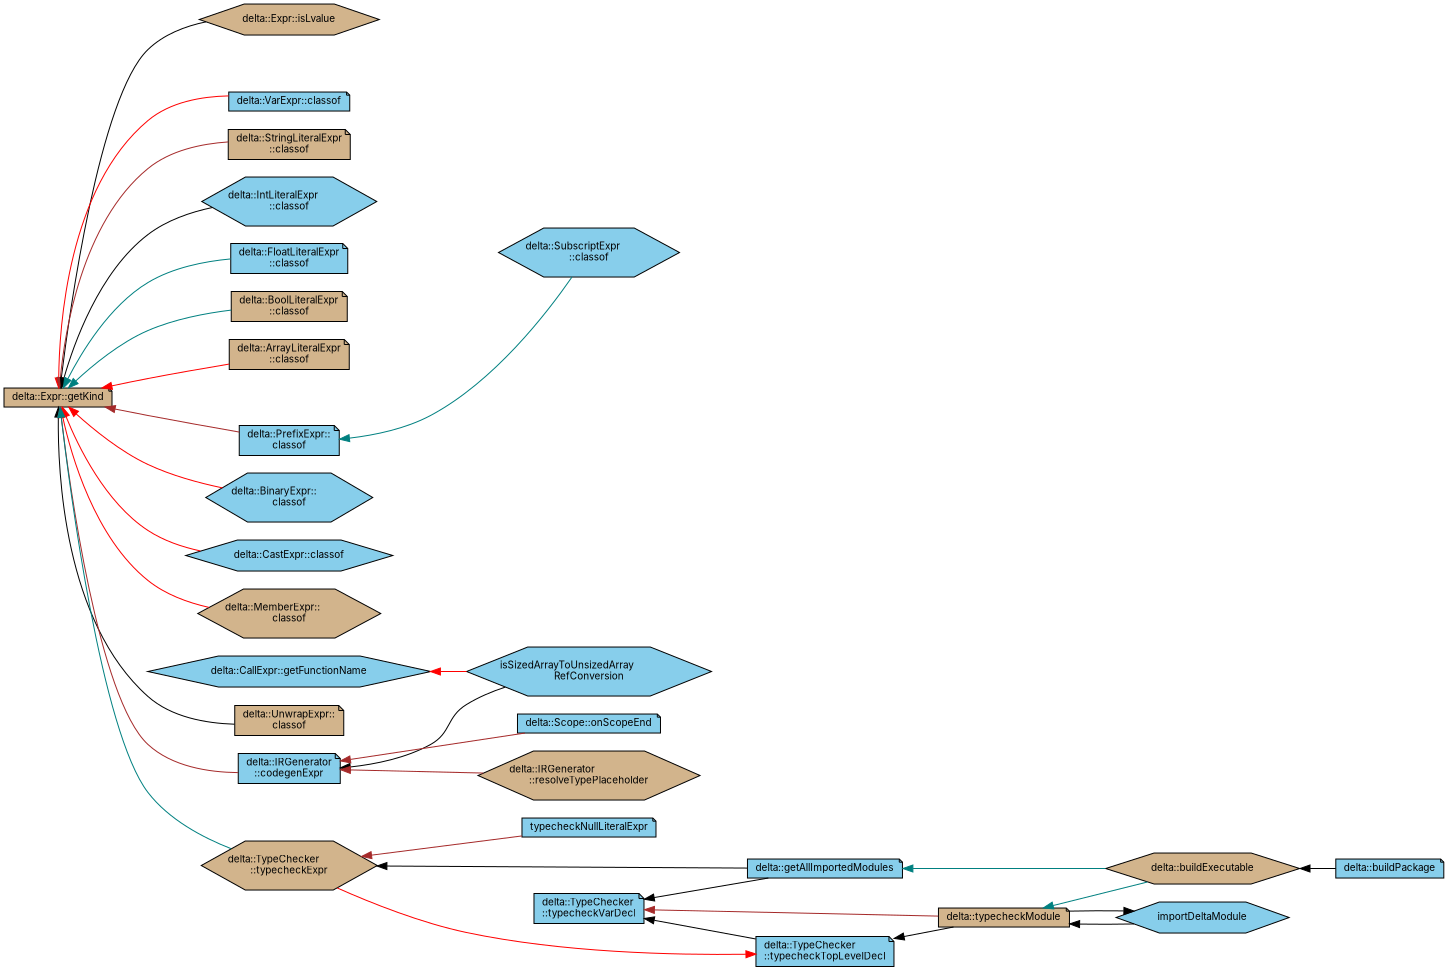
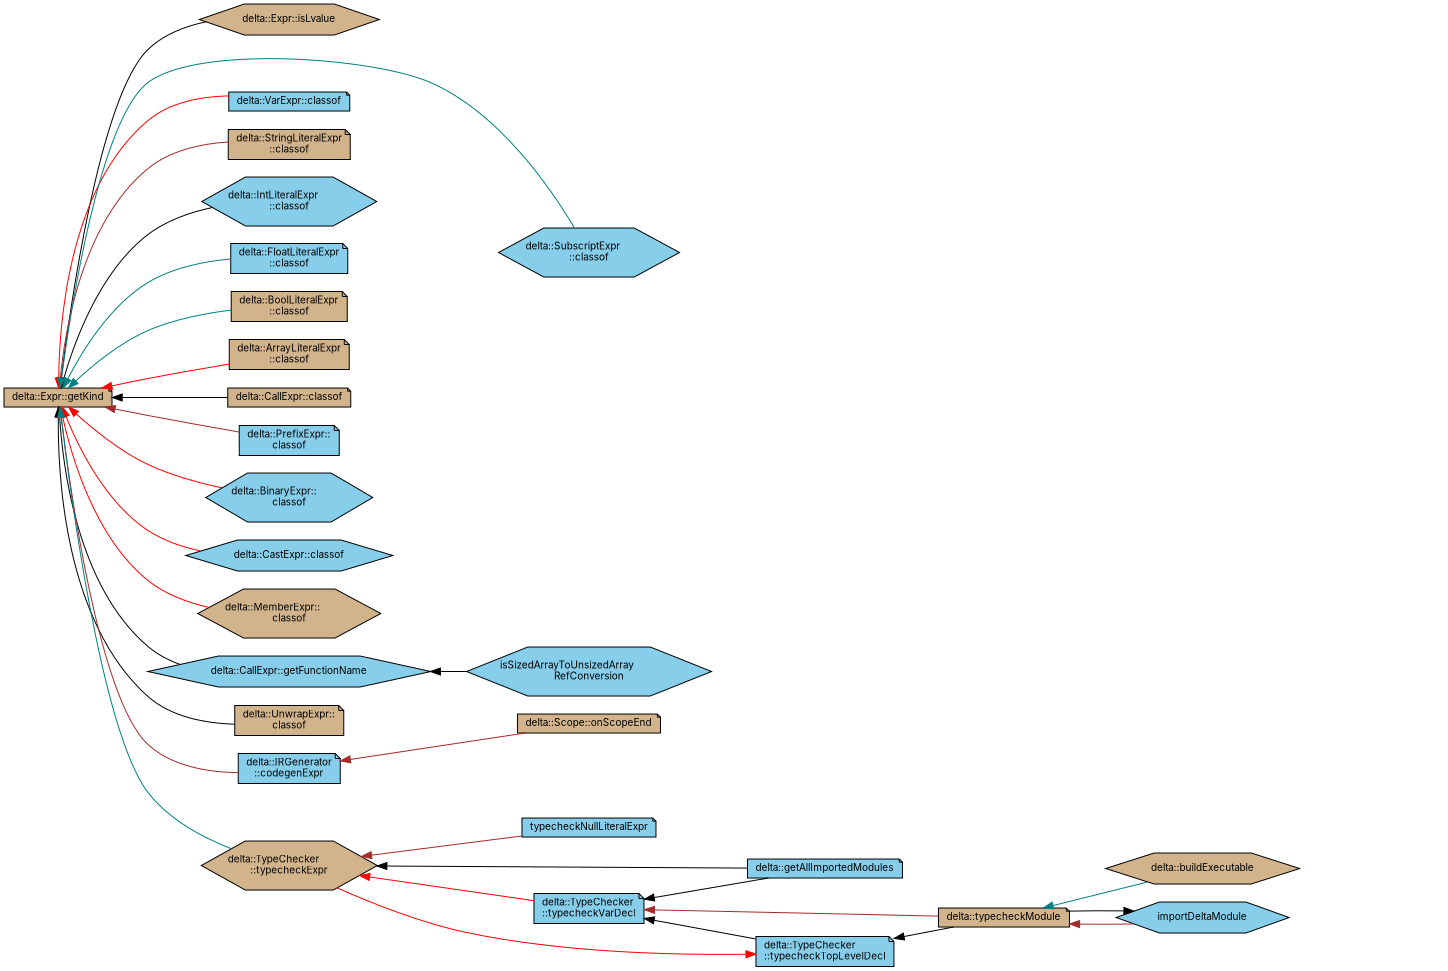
  digraph {
    fontname=Inter
    rankdir=LR
    node [color=black fillcolor=skyblue fontname=Inter fontsize=10 shape=note style=filled]
    edge [color=black dir=back fontname=Inter fontsize=10 labelfontname=Helvetica labelfontsize=10 style=solid]
    n1 [fillcolor=tan fontcolor=black height=0.2 label="delta::Expr::getKind" width=0.4]
    n2 [fillcolor=tan height=0.2 label="delta::Expr::isLvalue" shape=hexagon width=0.4]
    n3 [height=0.2 label="delta::CallExpr::getFunctionName" shape=hexagon width=0.4]
    n4 [height=0.2 label="delta::VarExpr::classof" width=0.4]
    n5 [fillcolor=tan height=0.2 label="delta::StringLiteralExpr\l::classof" width=0.4]
    n6 [height=0.2 label="delta::IntLiteralExpr\l::classof" shape=hexagon width=0.4]
    n7 [height=0.2 label="delta::FloatLiteralExpr\l::classof" width=0.4]
    n8 [fillcolor=tan height=0.2 label="delta::BoolLiteralExpr\l::classof" width=0.4]
    n9 [fillcolor=tan height=0.2 label="delta::ArrayLiteralExpr\l::classof" width=0.4]
+   n10 [fillcolor=tan height=0.2 label="delta::CallExpr::classof" width=0.4]
    n11 [height=0.2 label="delta::PrefixExpr::\lclassof" width=0.4]
    n12 [height=0.2 label="delta::BinaryExpr::\lclassof" shape=hexagon width=0.4]
    n13 [height=0.2 label="delta::CastExpr::classof" shape=hexagon width=0.4]
    n14 [fillcolor=tan height=0.2 label="delta::MemberExpr::\lclassof" shape=hexagon width=0.4]
    n15 [height=0.2 label="delta::SubscriptExpr\l::classof" shape=hexagon width=0.4]
    n16 [fillcolor=tan height=0.2 label="delta::UnwrapExpr::\lclassof" width=0.4]
    n17 [height=0.2 label="delta::IRGenerator\l::codegenExpr" width=0.4]
    n18 [fillcolor=tan height=0.2 label="delta::TypeChecker\l::typecheckExpr" shape=hexagon width=0.4]
    n19 [height=0.2 label="isSizedArrayToUnsizedArray\lRefConversion" shape=hexagon width=0.4]
-   n20 [height=0.2 label="delta::Scope::onScopeEnd" width=0.4]
-   n21 [fillcolor=tan height=0.2 label="delta::IRGenerator\l::resolveTypePlaceholder" shape=hexagon width=0.4]
+   n20 [fillcolor=tan height=0.2 label="delta::Scope::onScopeEnd" width=0.4]
    n22 [height=0.2 label=typecheckNullLiteralExpr width=0.4]
    n23 [height=0.2 label="delta::getAllImportedModules" width=0.4]
    n24 [height=0.2 label="delta::TypeChecker\l::typecheckVarDecl" width=0.4]
    n25 [fillcolor=tan height=0.2 label="delta::buildExecutable" shape=hexagon width=0.4]
    n26 [height=0.2 label="delta::TypeChecker\l::typecheckTopLevelDecl" width=0.4]
    n27 [fillcolor=tan height=0.2 label="delta::typecheckModule" width=0.4]
-   n28 [height=0.2 label="delta::buildPackage" width=0.4]
    n29 [height=0.2 label=importDeltaModule shape=hexagon width=0.4]
    n1 -> n2
+   n1 -> n3
    n1 -> n4 [color=red]
    n1 -> n5 [color=brown]
    n1 -> n6
    n1 -> n7 [color=teal]
    n1 -> n8 [color=teal]
    n1 -> n9 [color=red]
+   n1 -> n10
    n1 -> n11 [color=brown]
    n1 -> n12 [color=red]
    n1 -> n13 [color=red]
    n1 -> n14 [color=red]
-   n11 -> n15 [color=teal]
+   n1 -> n15 [color=teal]
    n1 -> n16
    n1 -> n17 [color=brown]
    n1 -> n18 [color=teal]
-   n3 -> n19 [color=red]
-   n17 -> n19
+   n3 -> n19
    n17 -> n20 [color=brown]
-   n17 -> n21 [color=brown]
    n18 -> n22 [color=brown]
    n18 -> n23
-   n23 -> n25 [color=teal]
+   n18 -> n24 [color=red]
    n24 -> n23
    n24 -> n26
    n24 -> n27 [color=brown]
-   n25 -> n28
    n26 -> n18 [color=red]
    n26 -> n27
    n27 -> n25 [color=teal]
-   n27 -> n29
+   n27 -> n29 [color=brown]
    n29 -> n27
  }
